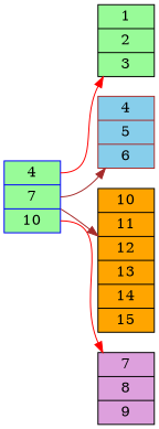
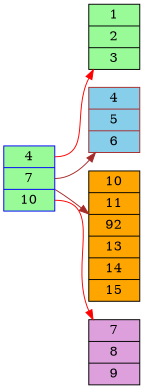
  digraph {
    rankdir=LR
    node [shape=record style=filled fillcolor=palegreen color=black]
    edge [color=red]
    n1 [label="<f0> 4 | <f1> 7 | <f2> 10" color=blue]
    n2 [label="<f0> 1 | <f1> 2 | <f2> 3"]
    n3 [label="<f0> 4 | <f1> 5 | <f2> 6" fillcolor=skyblue color=brown]
    n4 [label="<f0> 7 | <f1> 8 | <f2> 9" fillcolor=plum]
-   n5 [label="<f0> 10 | <f1> 11 | <f2> 12 | <f3> 13 | <f4> 14 | <f5> 15" fillcolor=orange]
+   n5 [label="<f0> 10 | <f1> 11 | <f2> 92 | <f3> 13 | <f4> 14 | <f5> 15" fillcolor=orange]
    n1 -> n2 [tailport=f0]
    n1 -> n3 [tailport=f1 color=brown]
    n1 -> n4 [tailport=f2]
    n1 -> n5 [tailport=f3 color=brown]
  }
